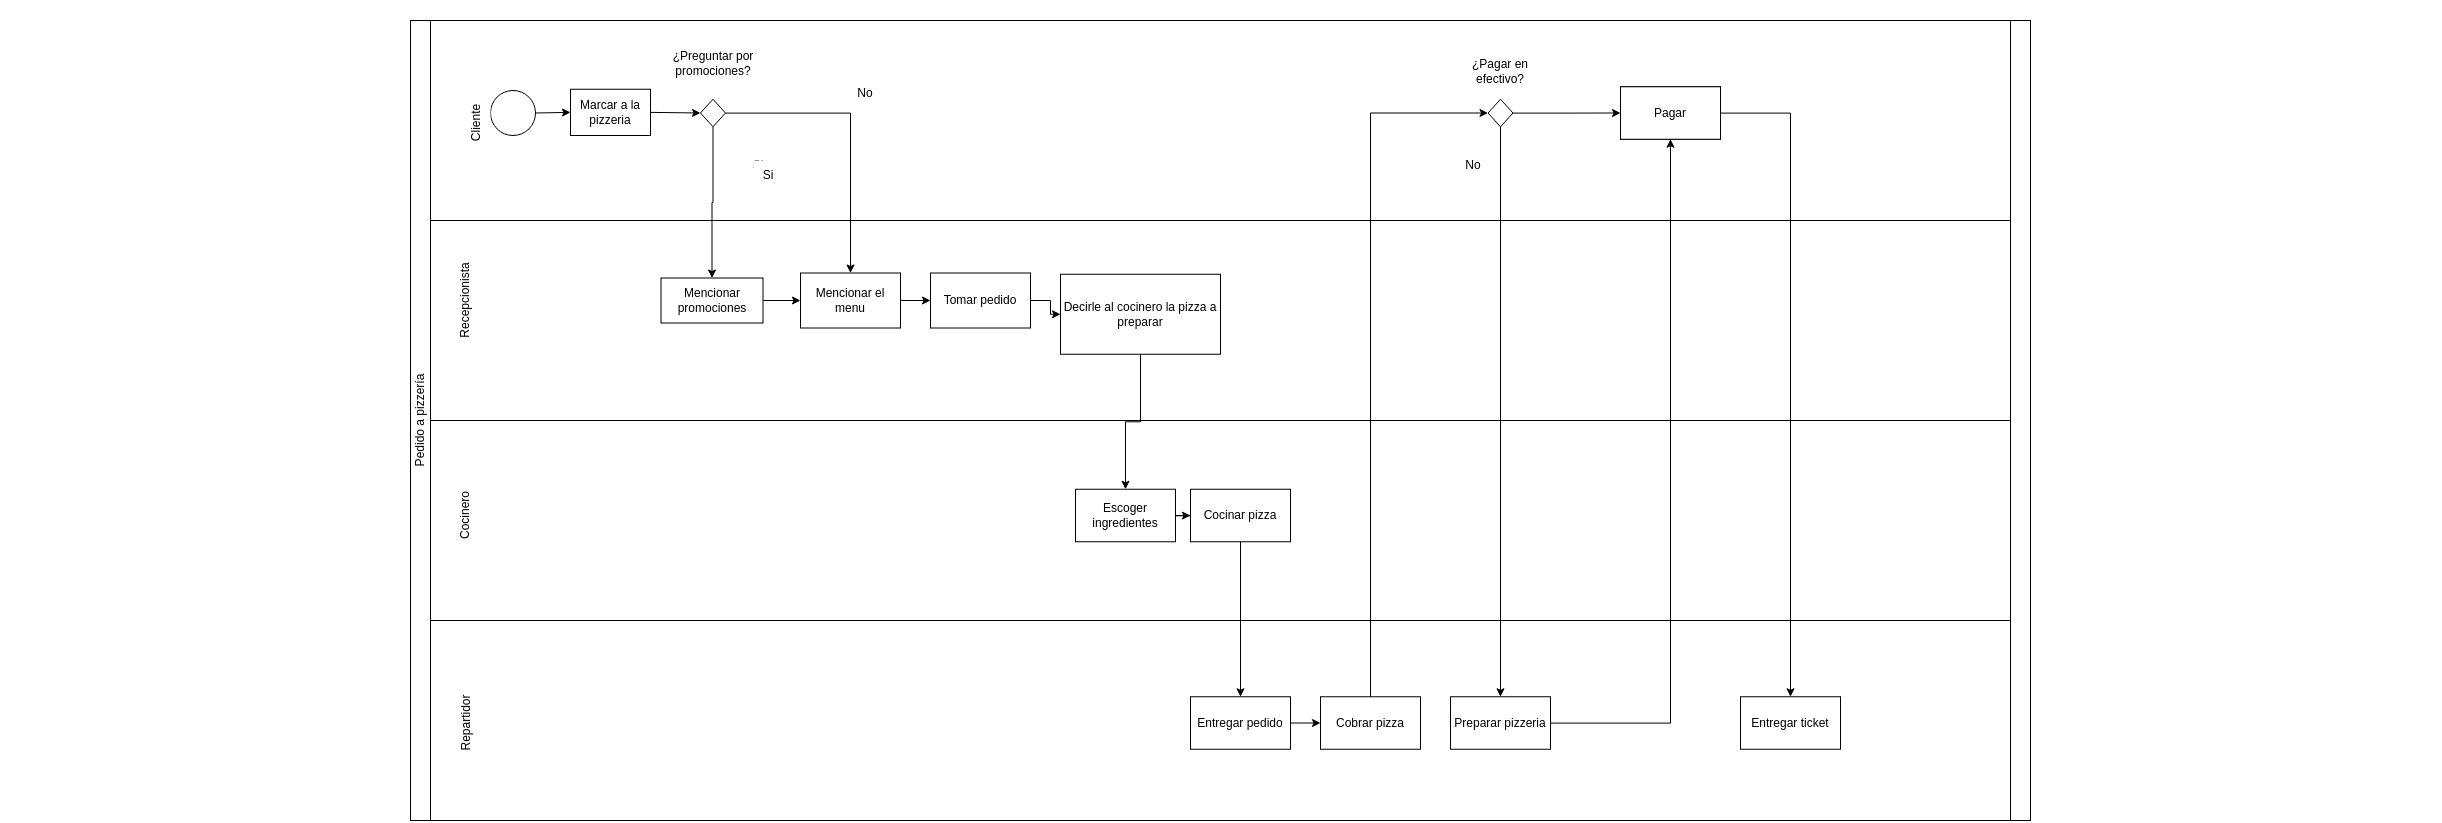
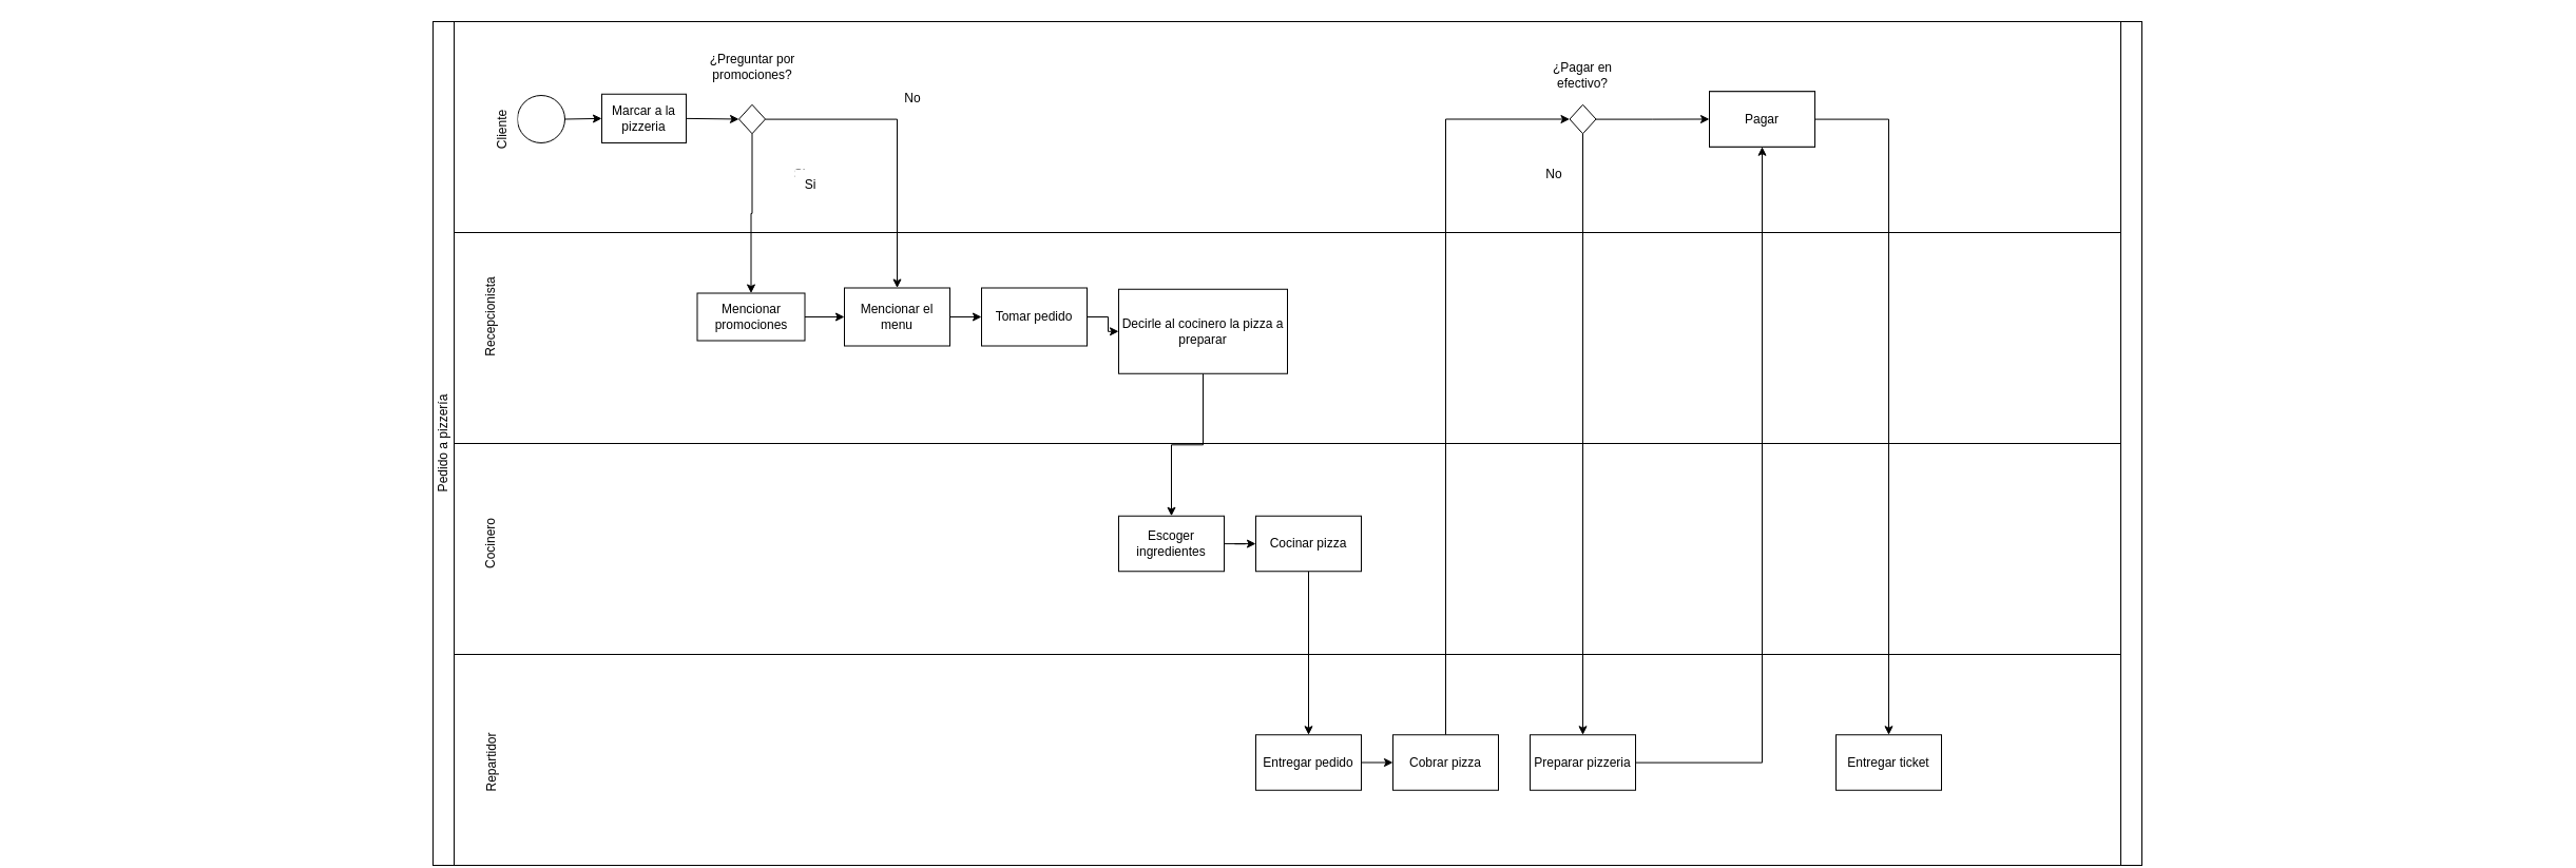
  <mxCell id="0" />
  <mxCell id="1" parent="0" />
  <mxCell id="2" value="Pedido a pizzería" style="rounded=0;whiteSpace=wrap;html=1;rotation=-90;" vertex="1" parent="1"><mxGeometry x="20" y="410" width="800" height="20" as="geometry" /></mxCell>
  <mxCell id="3" value="" style="endArrow=none;html=1;rounded=0;exitX=0.75;exitY=1;exitDx=0;exitDy=0;entryX=0.75;entryY=0;entryDx=0;entryDy=0;" edge="1" parent="1" source="2" target="16"><mxGeometry width="50" height="50" relative="1" as="geometry"><mxPoint x="430" y="220" as="sourcePoint" /><mxPoint x="1170" y="220" as="targetPoint" /></mxGeometry></mxCell>
  <mxCell id="4" value="" style="endArrow=none;html=1;rounded=0;entryX=0.5;entryY=0;entryDx=0;entryDy=0;" edge="1" parent="1" target="16"><mxGeometry width="50" height="50" relative="1" as="geometry"><mxPoint x="430" y="420" as="sourcePoint" /><mxPoint x="860" y="420" as="targetPoint" /></mxGeometry></mxCell>
  <mxCell id="5" value="" style="endArrow=none;html=1;rounded=0;entryX=0.25;entryY=0;entryDx=0;entryDy=0;" edge="1" parent="1" target="16"><mxGeometry width="50" height="50" relative="1" as="geometry"><mxPoint x="430" y="620" as="sourcePoint" /><mxPoint x="1050" y="640" as="targetPoint" /></mxGeometry></mxCell>
  <mxCell id="6" value="" style="endArrow=none;html=1;rounded=0;entryX=1;entryY=0;entryDx=0;entryDy=0;" edge="1" parent="1" target="16"><mxGeometry width="50" height="50" relative="1" as="geometry"><mxPoint x="430" y="20" as="sourcePoint" /><mxPoint x="860" y="20" as="targetPoint" /></mxGeometry></mxCell>
  <mxCell id="7" value="" style="endArrow=none;html=1;rounded=0;entryX=0;entryY=0;entryDx=0;entryDy=0;exitX=0;exitY=1;exitDx=0;exitDy=0;exitPerimeter=0;" edge="1" parent="1" source="2" target="16"><mxGeometry width="50" height="50" relative="1" as="geometry"><mxPoint x="440" y="820" as="sourcePoint" /><mxPoint x="870" y="820" as="targetPoint" /></mxGeometry></mxCell>
  <mxCell id="8" value="Cliente" style="rounded=0;whiteSpace=wrap;html=1;strokeColor=none;rotation=-90;" vertex="1" parent="1"><mxGeometry x="415" y="97.5" width="100" height="30" as="geometry" /></mxCell>
  <mxCell id="9" value="Repartidor" style="rounded=0;whiteSpace=wrap;html=1;strokeColor=none;rotation=-90;" vertex="1" parent="1"><mxGeometry x="420" y="707.5" width="90" height="30" as="geometry" /></mxCell>
  <mxCell id="10" value="Cocinero" style="rounded=0;whiteSpace=wrap;html=1;strokeColor=none;rotation=-90;" vertex="1" parent="1"><mxGeometry x="420" y="500" width="90" height="30" as="geometry" /></mxCell>
  <mxCell id="11" value="Recepcionista" style="rounded=0;whiteSpace=wrap;html=1;strokeColor=none;rotation=-90;" vertex="1" parent="1"><mxGeometry x="420" y="285" width="90" height="30" as="geometry" /></mxCell>
  <mxCell id="12" value="" style="ellipse;whiteSpace=wrap;html=1;aspect=fixed;" vertex="1" parent="1"><mxGeometry x="490" y="90" width="45" height="45" as="geometry" /></mxCell>
  <mxCell id="13" value="" style="endArrow=classic;html=1;rounded=0;exitX=1;exitY=0.5;exitDx=0;exitDy=0;entryX=0;entryY=0.5;entryDx=0;entryDy=0;" edge="1" parent="1" source="12" target="14"><mxGeometry width="50" height="50" relative="1" as="geometry"><mxPoint x="540" y="120" as="sourcePoint" /><mxPoint x="680" y="113" as="targetPoint" /></mxGeometry></mxCell>
  <mxCell id="14" value="Marcar a la pizzeria" style="rounded=0;whiteSpace=wrap;html=1;" vertex="1" parent="1"><mxGeometry x="570" y="88.75" width="80" height="46.25" as="geometry" /></mxCell>
  <mxCell id="15" value="" style="endArrow=classic;html=1;rounded=0;entryX=0;entryY=0.5;entryDx=0;entryDy=0;exitX=1;exitY=0.5;exitDx=0;exitDy=0;" edge="1" parent="1" source="14" target="23"><mxGeometry width="50" height="50" relative="1" as="geometry"><mxPoint x="720" y="120" as="sourcePoint" /><mxPoint x="750" y="112.5" as="targetPoint" /></mxGeometry></mxCell>
  <mxCell id="16" value="" style="rounded=0;whiteSpace=wrap;html=1;rotation=-90;" vertex="1" parent="1"><mxGeometry x="1620" y="410" width="800" height="20" as="geometry" /></mxCell>
  <mxCell id="17" style="edgeStyle=orthogonalEdgeStyle;rounded=0;orthogonalLoop=1;jettySize=auto;html=1;entryX=0;entryY=0.5;entryDx=0;entryDy=0;" edge="1" parent="1" source="18" target="20"><mxGeometry relative="1" as="geometry" /></mxCell>
  <mxCell id="18" value="Mencionar promociones" style="rounded=0;whiteSpace=wrap;html=1;" vertex="1" parent="1"><mxGeometry x="660.5" y="277.5" width="102" height="45" as="geometry" /></mxCell>
  <mxCell id="19" style="edgeStyle=orthogonalEdgeStyle;rounded=0;orthogonalLoop=1;jettySize=auto;html=1;entryX=0;entryY=0.5;entryDx=0;entryDy=0;" edge="1" parent="1" source="20" target="29"><mxGeometry relative="1" as="geometry" /></mxCell>
  <mxCell id="20" value="Mencionar el menu" style="rounded=0;whiteSpace=wrap;html=1;" vertex="1" parent="1"><mxGeometry x="800" y="272.5" width="100" height="55" as="geometry" /></mxCell>
  <mxCell id="21" style="edgeStyle=orthogonalEdgeStyle;rounded=0;orthogonalLoop=1;jettySize=auto;html=1;entryX=0.5;entryY=0;entryDx=0;entryDy=0;" edge="1" parent="1" source="23" target="18"><mxGeometry relative="1" as="geometry" /></mxCell>
  <mxCell id="22" style="edgeStyle=orthogonalEdgeStyle;rounded=0;orthogonalLoop=1;jettySize=auto;html=1;entryX=0.5;entryY=0;entryDx=0;entryDy=0;" edge="1" parent="1" source="23" target="20"><mxGeometry relative="1" as="geometry" /></mxCell>
  <mxCell id="23" value="" style="rhombus;whiteSpace=wrap;html=1;" vertex="1" parent="1"><mxGeometry x="700" y="98.75" width="25" height="27.5" as="geometry" /></mxCell>
  <mxCell id="24" value="Cliente" style="rounded=0;whiteSpace=wrap;html=1;strokeColor=none;rotation=-90;" vertex="1" parent="1"><mxGeometry x="425" y="107.5" width="100" height="30" as="geometry" /></mxCell>
  <mxCell id="25" value="¿Preguntar por promociones?" style="rounded=0;whiteSpace=wrap;html=1;strokeColor=none;rotation=0;" vertex="1" parent="1"><mxGeometry x="662.5" y="47.5" width="100" height="30" as="geometry" /></mxCell>
  <mxCell id="26" value="Si" style="rounded=0;whiteSpace=wrap;html=1;strokeColor=none;rotation=0;" vertex="1" parent="1"><mxGeometry x="743" y="150" width="30" height="30" as="geometry" /></mxCell>
  <mxCell id="27" value="No" style="rounded=0;whiteSpace=wrap;html=1;strokeColor=none;rotation=0;" vertex="1" parent="1"><mxGeometry x="850" y="77.5" width="30" height="30" as="geometry" /></mxCell>
  <mxCell id="28" style="edgeStyle=orthogonalEdgeStyle;rounded=0;orthogonalLoop=1;jettySize=auto;html=1;entryX=0;entryY=0.5;entryDx=0;entryDy=0;" edge="1" parent="1" source="29" target="31"><mxGeometry relative="1" as="geometry" /></mxCell>
  <mxCell id="29" value="Tomar pedido" style="rounded=0;whiteSpace=wrap;html=1;" vertex="1" parent="1"><mxGeometry x="930" y="272.5" width="100" height="55" as="geometry" /></mxCell>
  <mxCell id="30" style="edgeStyle=orthogonalEdgeStyle;rounded=0;orthogonalLoop=1;jettySize=auto;html=1;" edge="1" parent="1" source="31" target="33"><mxGeometry relative="1" as="geometry" /></mxCell>
  <mxCell id="31" value="Decirle al cocinero la pizza a preparar" style="rounded=0;whiteSpace=wrap;html=1;" vertex="1" parent="1"><mxGeometry x="1060" y="273.75" width="160" height="80" as="geometry" /></mxCell>
  <mxCell id="32" style="edgeStyle=orthogonalEdgeStyle;rounded=0;orthogonalLoop=1;jettySize=auto;html=1;" edge="1" parent="1" source="33" target="35"><mxGeometry relative="1" as="geometry" /></mxCell>
- <mxCell id="33" value="Escoger ingredientes" style="rounded=0;whiteSpace=wrap;html=1;" vertex="1" parent="1"><mxGeometry x="1075" y="488.75" width="100" height="52.5" as="geometry" /></mxCell>
+ <mxCell id="33" value="Escoger ingredientes" style="rounded=0;whiteSpace=wrap;html=1;" vertex="1" parent="1"><mxGeometry x="1060" y="488.75" width="100" height="52.5" as="geometry" /></mxCell>
  <mxCell id="34" style="edgeStyle=orthogonalEdgeStyle;rounded=0;orthogonalLoop=1;jettySize=auto;html=1;entryX=0.5;entryY=0;entryDx=0;entryDy=0;" edge="1" parent="1" source="35" target="37"><mxGeometry relative="1" as="geometry" /></mxCell>
  <mxCell id="35" value="Cocinar pizza" style="rounded=0;whiteSpace=wrap;html=1;" vertex="1" parent="1"><mxGeometry x="1190" y="488.75" width="100" height="52.5" as="geometry" /></mxCell>
  <mxCell id="36" style="edgeStyle=orthogonalEdgeStyle;rounded=0;orthogonalLoop=1;jettySize=auto;html=1;exitX=1;exitY=0.5;exitDx=0;exitDy=0;entryX=0;entryY=0.5;entryDx=0;entryDy=0;" edge="1" parent="1" source="37" target="39"><mxGeometry relative="1" as="geometry" /></mxCell>
  <mxCell id="37" value="Entregar pedido" style="rounded=0;whiteSpace=wrap;html=1;" vertex="1" parent="1"><mxGeometry x="1190" y="696.25" width="100" height="52.5" as="geometry" /></mxCell>
  <mxCell id="38" style="edgeStyle=orthogonalEdgeStyle;rounded=0;orthogonalLoop=1;jettySize=auto;html=1;entryX=0;entryY=0.5;entryDx=0;entryDy=0;exitX=0.5;exitY=0;exitDx=0;exitDy=0;" edge="1" parent="1" source="39" target="42"><mxGeometry relative="1" as="geometry" /></mxCell>
  <mxCell id="39" value="Cobrar pizza" style="rounded=0;whiteSpace=wrap;html=1;" vertex="1" parent="1"><mxGeometry x="1320" y="696.25" width="100" height="52.5" as="geometry" /></mxCell>
  <mxCell id="40" style="edgeStyle=orthogonalEdgeStyle;rounded=0;orthogonalLoop=1;jettySize=auto;html=1;entryX=0;entryY=0.5;entryDx=0;entryDy=0;" edge="1" parent="1" source="42" target="44"><mxGeometry relative="1" as="geometry" /></mxCell>
  <mxCell id="41" style="edgeStyle=orthogonalEdgeStyle;rounded=0;orthogonalLoop=1;jettySize=auto;html=1;" edge="1" parent="1" source="42" target="46"><mxGeometry relative="1" as="geometry" /></mxCell>
  <mxCell id="42" value="" style="rhombus;whiteSpace=wrap;html=1;" vertex="1" parent="1"><mxGeometry x="1487.5" y="98.75" width="25" height="27.5" as="geometry" /></mxCell>
  <mxCell id="43" value="¿Pagar en efectivo?" style="rounded=0;whiteSpace=wrap;html=1;strokeColor=none;rotation=0;" vertex="1" parent="1"><mxGeometry x="1450" y="56.25" width="100" height="30" as="geometry" /></mxCell>
  <mxCell id="44" value="Pagar" style="rounded=0;whiteSpace=wrap;html=1;" vertex="1" parent="1"><mxGeometry x="1620" y="86.25" width="100" height="52.5" as="geometry" /></mxCell>
  <mxCell id="45" style="edgeStyle=orthogonalEdgeStyle;rounded=0;orthogonalLoop=1;jettySize=auto;html=1;entryX=0.5;entryY=1;entryDx=0;entryDy=0;" edge="1" parent="1" source="46" target="44"><mxGeometry relative="1" as="geometry" /></mxCell>
  <mxCell id="46" value="Preparar pizzeria" style="rounded=0;whiteSpace=wrap;html=1;" vertex="1" parent="1"><mxGeometry x="1450" y="696.25" width="100" height="52.5" as="geometry" /></mxCell>
  <mxCell id="47" value="No" style="rounded=0;whiteSpace=wrap;html=1;strokeColor=none;rotation=0;" vertex="1" parent="1"><mxGeometry x="1457.5" y="150" width="30" height="30" as="geometry" /></mxCell>
  <mxCell id="48" value="Si" style="rounded=0;whiteSpace=wrap;html=1;strokeColor=none;rotation=0;" vertex="1" parent="1"><mxGeometry x="753" y="160" width="30" height="30" as="geometry" /></mxCell>
  <mxCell id="49" style="edgeStyle=orthogonalEdgeStyle;rounded=0;orthogonalLoop=1;jettySize=auto;html=1;" edge="1" parent="1" source="50" target="51"><mxGeometry relative="1" as="geometry" /></mxCell>
  <mxCell id="50" value="Pagar" style="rounded=0;whiteSpace=wrap;html=1;" vertex="1" parent="1"><mxGeometry x="1620" y="86.25" width="100" height="52.5" as="geometry" /></mxCell>
  <mxCell id="51" value="Entregar ticket" style="rounded=0;whiteSpace=wrap;html=1;" vertex="1" parent="1"><mxGeometry x="1740" y="696.25" width="100" height="52.5" as="geometry" /></mxCell>
